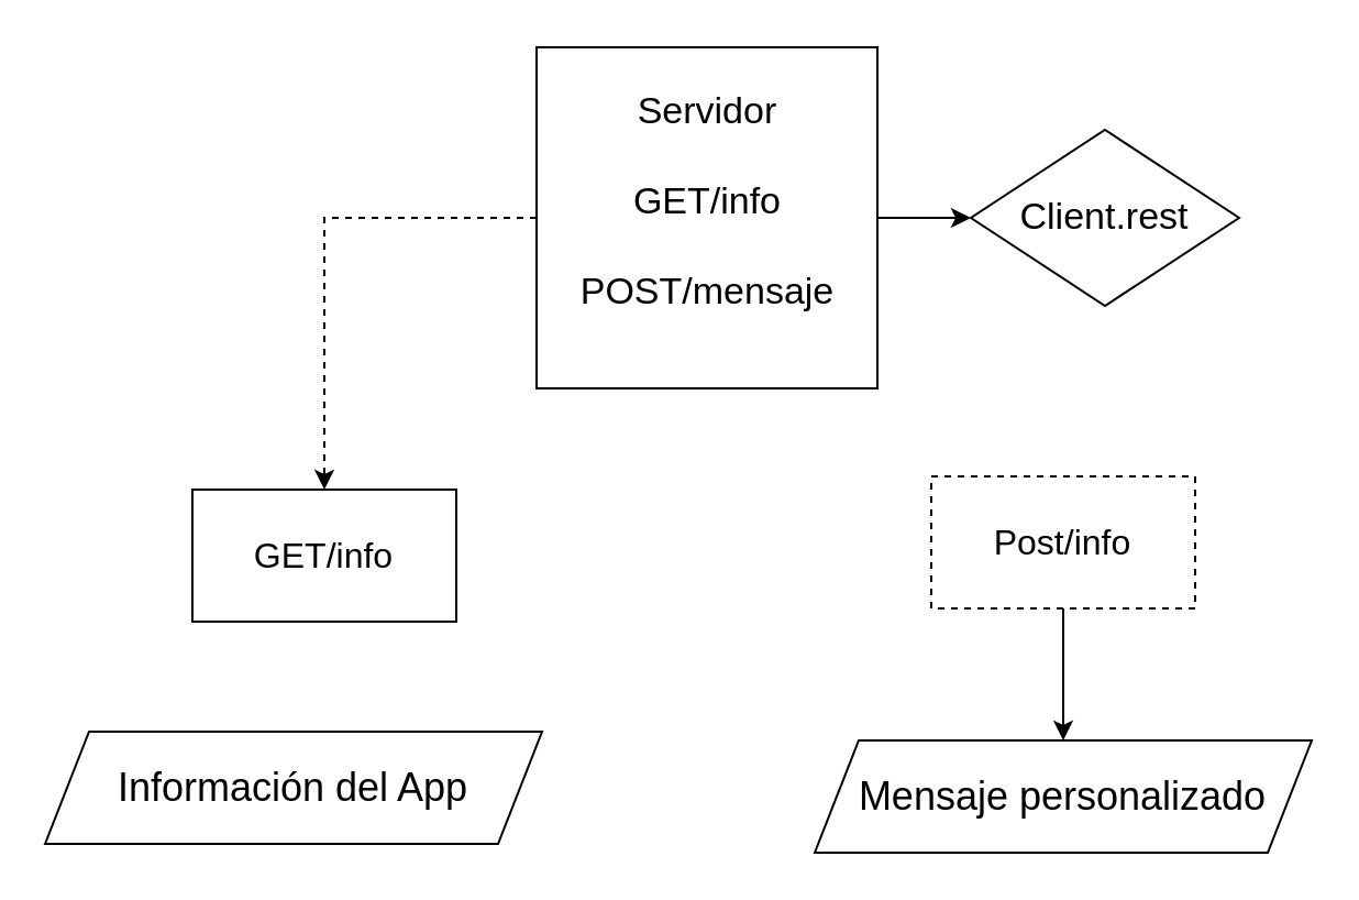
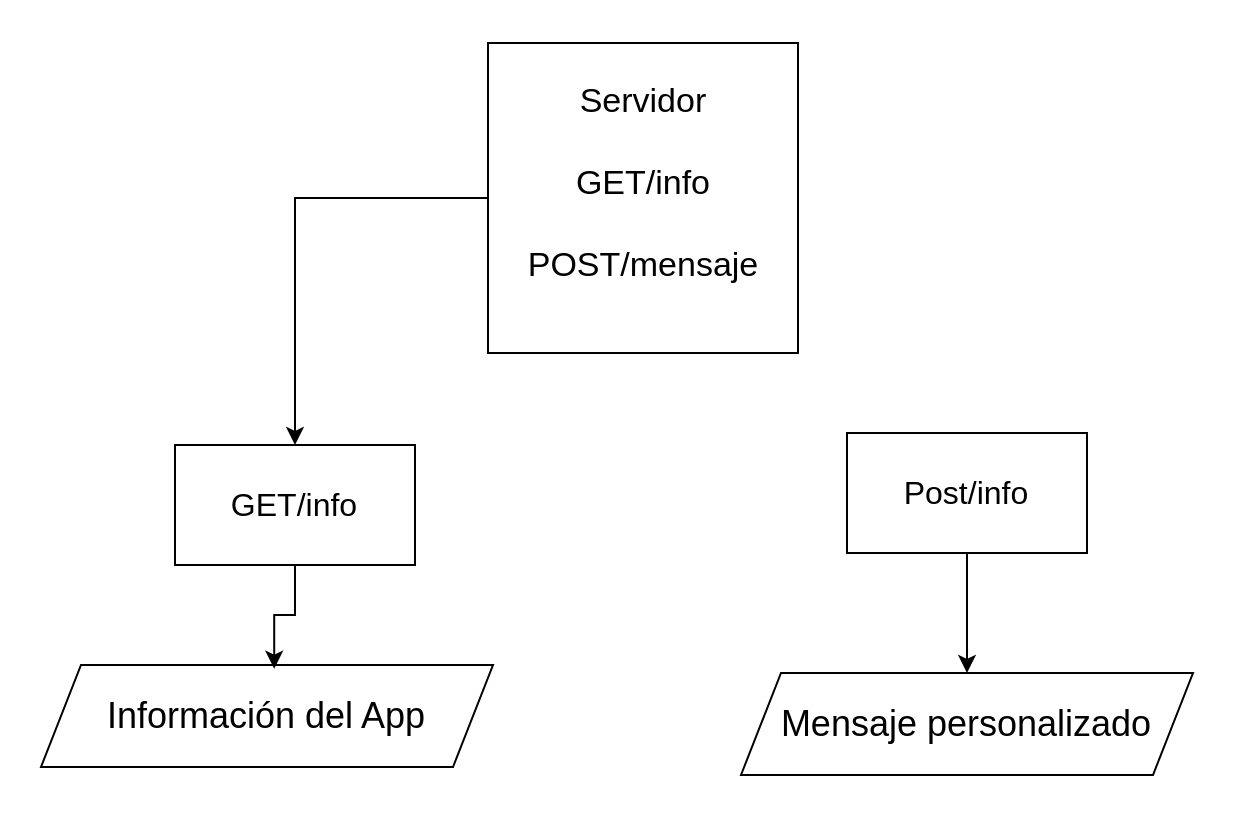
  <mxCell id="0" />
  <mxCell id="1" parent="0" />
- <mxCell id="2" style="edgeStyle=orthogonalEdgeStyle;rounded=0;orthogonalLoop=1;jettySize=auto;html=1;dashed=1;" edge="1" parent="1" source="3" target="4"><mxGeometry relative="1" as="geometry" /></mxCell>
+ <mxCell id="2" style="edgeStyle=orthogonalEdgeStyle;rounded=0;orthogonalLoop=1;jettySize=auto;html=1;" edge="1" parent="1" source="3" target="4"><mxGeometry relative="1" as="geometry" /></mxCell>
  <mxCell id="3" value="&lt;div&gt;&lt;font style=&quot;font-size: 17px;&quot;&gt;&lt;br&gt;&lt;/font&gt;&lt;/div&gt;&lt;font style=&quot;font-size: 17px;&quot;&gt;&lt;div&gt;&lt;font style=&quot;font-size: 17px;&quot;&gt;&lt;br&gt;&lt;/font&gt;&lt;/div&gt;Servidor&lt;/font&gt;&lt;div&gt;&lt;span style=&quot;font-size: 17px;&quot;&gt;&lt;br&gt;&lt;/span&gt;&lt;/div&gt;&lt;div&gt;&lt;span style=&quot;font-size: 17px;&quot;&gt;GET/info&lt;/span&gt;&lt;/div&gt;&lt;div&gt;&lt;span style=&quot;font-size: 17px;&quot;&gt;&lt;br&gt;&lt;/span&gt;&lt;/div&gt;&lt;div&gt;&lt;span style=&quot;font-size: 17px;&quot;&gt;POST/mensaje&lt;/span&gt;&lt;/div&gt;&lt;div&gt;&lt;span style=&quot;font-size: 17px;&quot;&gt;&lt;br&gt;&lt;/span&gt;&lt;/div&gt;&lt;div&gt;&lt;span style=&quot;font-size: 17px;&quot;&gt;&lt;br&gt;&lt;/span&gt;&lt;div&gt;&lt;br&gt;&lt;/div&gt;&lt;/div&gt;" style="whiteSpace=wrap;html=1;aspect=fixed;fontFamily=Helvetica;align=center;" vertex="1" parent="1"><mxGeometry x="243.5" y="20" width="155" height="155" as="geometry" /></mxCell>
  <mxCell id="4" value="GET/info" style="rounded=0;whiteSpace=wrap;html=1;fontSize=16;" vertex="1" parent="1"><mxGeometry x="87" y="221" width="120" height="60" as="geometry" /></mxCell>
  <mxCell id="5" value="Información del App" style="shape=parallelogram;perimeter=parallelogramPerimeter;whiteSpace=wrap;html=1;fixedSize=1;fontSize=18;" vertex="1" parent="1"><mxGeometry x="20" y="331" width="226" height="51" as="geometry" /></mxCell>
+ <mxCell id="6" style="edgeStyle=orthogonalEdgeStyle;rounded=0;orthogonalLoop=1;jettySize=auto;html=1;entryX=0.516;entryY=0.036;entryDx=0;entryDy=0;entryPerimeter=0;" edge="1" parent="1" source="4" target="5"><mxGeometry relative="1" as="geometry" /></mxCell>
  <mxCell id="7" style="edgeStyle=orthogonalEdgeStyle;rounded=0;orthogonalLoop=1;jettySize=auto;html=1;" edge="1" parent="1" source="8" target="11"><mxGeometry relative="1" as="geometry" /></mxCell>
- <mxCell id="8" value="Post/info" style="rounded=0;whiteSpace=wrap;html=1;fontSize=16;dashed=1;" vertex="1" parent="1"><mxGeometry x="423" y="215" width="120" height="60" as="geometry" /></mxCell>
- <mxCell id="9" value="" style="edgeStyle=orthogonalEdgeStyle;rounded=0;orthogonalLoop=1;jettySize=auto;html=1;exitX=1;exitY=0.5;exitDx=0;exitDy=0;" edge="1" parent="1" source="3" target="10"><mxGeometry relative="1" as="geometry"><mxPoint x="399" y="98" as="sourcePoint" /><mxPoint x="483" y="215" as="targetPoint" /></mxGeometry></mxCell>
- <mxCell id="10" value="Client.rest" style="rhombus;whiteSpace=wrap;html=1;fontSize=17;" vertex="1" parent="1"><mxGeometry x="441" y="57.5" width="122" height="80" as="geometry" /></mxCell>
+ <mxCell id="8" value="Post/info" style="rounded=0;whiteSpace=wrap;html=1;fontSize=16;" vertex="1" parent="1"><mxGeometry x="423" y="215" width="120" height="60" as="geometry" /></mxCell>
  <mxCell id="11" value="Mensaje personalizado" style="shape=parallelogram;perimeter=parallelogramPerimeter;whiteSpace=wrap;html=1;fixedSize=1;fontSize=18;" vertex="1" parent="1"><mxGeometry x="370" y="335" width="226" height="51" as="geometry" /></mxCell>
